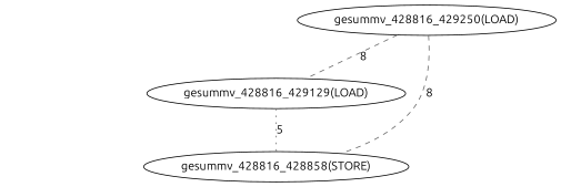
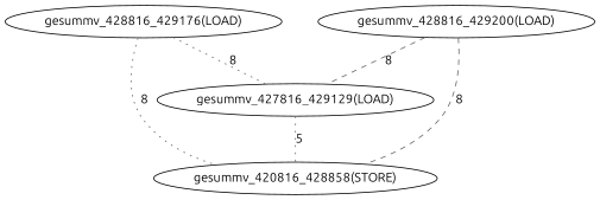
  graph {
    fontname=Ubuntu
    node [fontname=Ubuntu]
    edge [color=gray40 fontname=Ubuntu style=dotted]
-   n1 [label="gesummv_428816_428858(STORE)"]
-   n2 [label="gesummv_428816_429129(LOAD)"]
-   n4 [label="gesummv_428816_429250(LOAD)"]
+   n1 [label="gesummv_420816_428858(STORE)"]
+   n2 [label="gesummv_427816_429129(LOAD)"]
+   n3 [label="gesummv_428816_429176(LOAD)"]
+   n4 [label="gesummv_428816_429200(LOAD)"]
    n2 -- n1 [label=5]
+   n3 -- n1 [label=8]
+   n3 -- n2 [label=8]
    n4 -- n1 [label=8 style=dashed]
    n4 -- n2 [label=8 style=dashed]
  }
